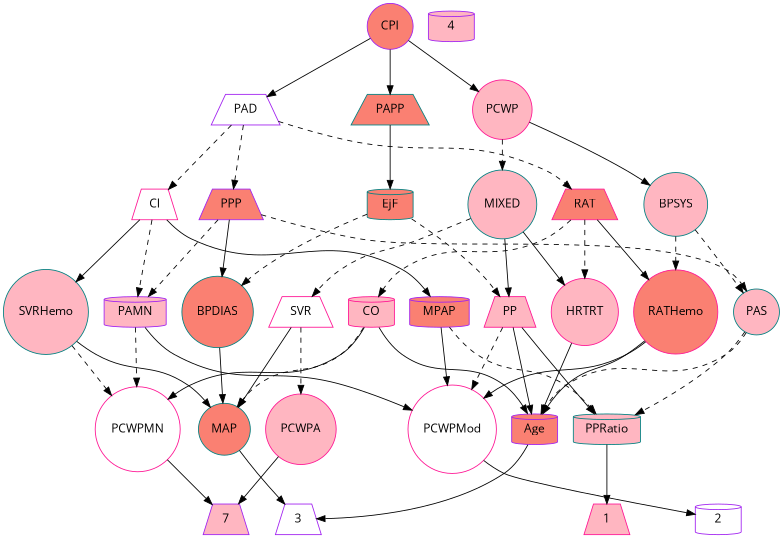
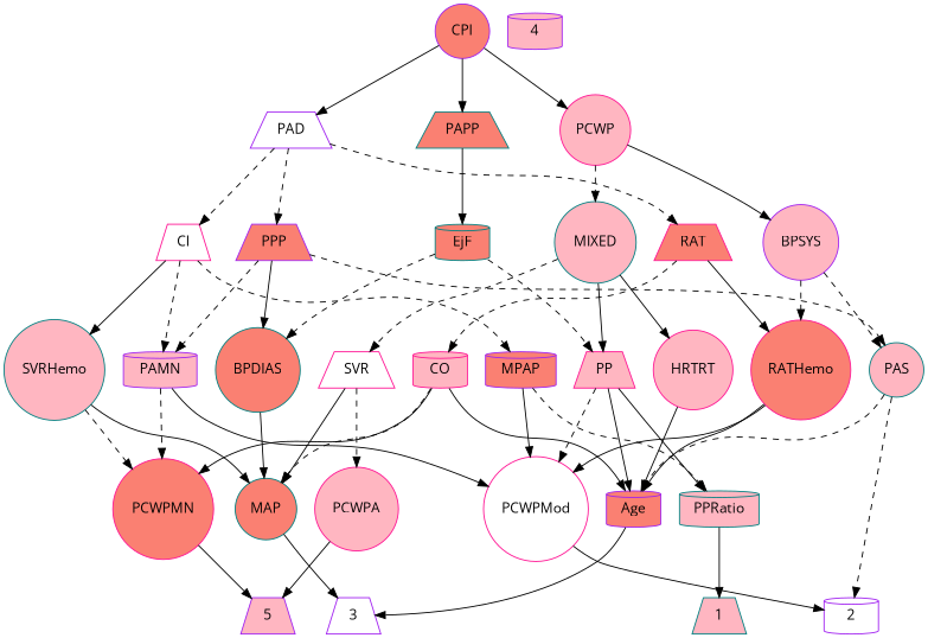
  strict digraph {
    fontname="Open Sans"
    node [color=deeppink fillcolor=lightpink fontname="Open Sans" shape=circle style=filled]
    edge [fontname="Open Sans" style=solid]
-   1 [height=0.5 shape=trapezium width=0.75]
+   1 [color=teal height=0.5 shape=trapezium width=0.75]
    2 [color=purple fillcolor=white height=0.5 shape=cylinder width=0.75]
    3 [color=purple fillcolor=white height=0.5 shape=trapezium width=0.75]
    4 [color=purple height=0.5 shape=cylinder width=0.75]
-   5 [color=purple height=0.5 shape=trapezium width=0.75 label=7]
+   5 [color=purple height=0.5 shape=trapezium width=0.75]
    Age [color=purple fillcolor=salmon height=0.5 shape=cylinder width=0.75]
    EjF [color=teal fillcolor=salmon height=0.5 shape=cylinder width=0.75]
    BPDIAS [color=teal fillcolor=salmon height=0.5 width=1.1735]
    PP [height=0.5 shape=trapezium width=0.75]
    MAP [color=teal fillcolor=salmon height=0.5 width=0.84854]
    PCWPMod [fillcolor=white height=0.5 width=1.4443]
    PPRatio [color=teal height=0.5 shape=cylinder width=1.1013]
    MPAP [color=purple fillcolor=salmon height=0.5 shape=cylinder width=0.97491]
    CO [height=0.5 shape=cylinder width=0.75]
-   PCWPMN [fillcolor=white height=0.5 width=1.3902]
+   PCWPMN [fillcolor=salmon height=0.5 width=1.3902]
    MIXED [color=teal height=0.5 width=1.1193]
    SVR [fillcolor=white height=0.5 shape=trapezium width=0.77632]
    HRTRT [height=0.5 width=1.1013]
    PCWPA [height=0.5 width=1.1555]
-   BPSYS [color=teal height=0.5 width=1.0471]
+   BPSYS [color=purple height=0.5 width=1.0471]
    PAS [color=teal height=0.5 width=0.75]
    RATHemo [fillcolor=salmon height=0.5 width=1.3721]
    PAD [color=purple fillcolor=white height=0.5 shape=trapezium width=0.79437]
    RAT [fillcolor=salmon height=0.5 shape=trapezium width=0.75827]
    PPP [color=purple fillcolor=salmon height=0.5 shape=trapezium width=0.75]
    CI [fillcolor=white height=0.5 shape=trapezium width=0.75]
    PAMN [color=purple height=0.5 shape=cylinder width=1.011]
    SVRHemo [color=teal height=0.5 width=1.3902]
    CPI [color=purple fillcolor=salmon height=0.5 width=0.75]
    PCWP [height=0.5 width=0.97491]
    PAPP [color=teal fillcolor=salmon height=0.5 shape=trapezium width=0.88464]
    Age -> 3
    EjF -> BPDIAS [style=dashed]
    EjF -> PP [style=dashed]
    BPDIAS -> MAP
    PP -> Age
    PP -> PCWPMod [style=dashed]
    PP -> PPRatio
    MAP -> 3
    PCWPMod -> 2
    PPRatio -> 1
    MPAP -> PCWPMod
    MPAP -> PPRatio [style=dashed]
    CO -> Age
    CO -> MAP [style=dashed]
    CO -> PCWPMN
    PCWPMN -> 5
    MIXED -> PP
    MIXED -> SVR [style=dashed]
    MIXED -> HRTRT
    SVR -> MAP
    SVR -> PCWPA [style=dashed]
    HRTRT -> Age
    PCWPA -> 5
    BPSYS -> PAS [style=dashed]
    BPSYS -> RATHemo [style=dashed]
    PAS -> Age [style=dashed]
-   PAS -> PPRatio [style=dashed]
+   PAS -> 2 [style=dashed]
    RATHemo -> Age
    RATHemo -> PCWPMod
    PAD -> RAT [style=dashed]
    PAD -> PPP [style=dashed]
    PAD -> CI [style=dashed]
    RAT -> CO [style=dashed]
-   RAT -> HRTRT [style=dashed]
    RAT -> RATHemo
    PPP -> BPDIAS
    PPP -> PAS [style=dashed]
    PPP -> PAMN [style=dashed]
-   CI -> MPAP
+   CI -> MPAP [style=dashed]
    CI -> PAMN [style=dashed]
    CI -> SVRHemo
    PAMN -> PCWPMod
    PAMN -> PCWPMN [style=dashed]
    SVRHemo -> MAP
    SVRHemo -> PCWPMN [style=dashed]
    CPI -> PAD
    CPI -> PCWP
    CPI -> PAPP
    PCWP -> MIXED [style=dashed]
    PCWP -> BPSYS
    PAPP -> EjF
  }
